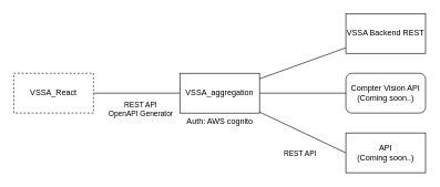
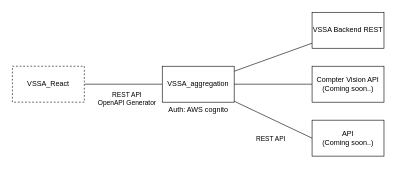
  <mxCell id="0" />
  <mxCell id="1" parent="0" />
  <mxCell id="2" style="rounded=1;orthogonalLoop=1;jettySize=auto;html=1;endArrow=none;endFill=0;" edge="1" parent="1" source="4" target="8"><mxGeometry relative="1" as="geometry" /></mxCell>
  <mxCell id="3" value="REST API&lt;br&gt;OpenAPI Generator" style="edgeLabel;html=1;align=center;verticalAlign=middle;resizable=0;points=[];" connectable="0" vertex="1" parent="2"><mxGeometry x="0.2" y="-4" relative="1" as="geometry"><mxPoint x="-8" y="20" as="offset" /></mxGeometry></mxCell>
  <mxCell id="4" value="VSSA_React" style="rounded=0;whiteSpace=wrap;html=1;dashed=1;" vertex="1" parent="1"><mxGeometry x="20" y="110" width="120" height="60" as="geometry" /></mxCell>
  <mxCell id="5" style="orthogonalLoop=1;jettySize=auto;html=1;endArrow=none;endFill=0;rounded=0;" edge="1" parent="1" source="12" target="8"><mxGeometry relative="1" as="geometry" /></mxCell>
  <mxCell id="6" value="REST API" style="edgeLabel;html=1;align=center;verticalAlign=middle;resizable=0;points=[];" connectable="0" vertex="1" parent="5"><mxGeometry x="-0.281" y="1" relative="1" as="geometry"><mxPoint x="-23" y="141" as="offset" /></mxGeometry></mxCell>
  <mxCell id="7" value="" style="group" connectable="0" vertex="1" parent="1"><mxGeometry x="270" y="110" width="120" height="88" as="geometry" /></mxCell>
  <mxCell id="8" value="VSSA_aggregation" style="rounded=0;whiteSpace=wrap;html=1;" vertex="1" parent="7"><mxGeometry width="120" height="60" as="geometry" /></mxCell>
  <mxCell id="9" value="Auth: AWS cognito" style="text;html=1;align=center;verticalAlign=middle;resizable=0;points=[];autosize=1;strokeColor=none;fillColor=none;" vertex="1" parent="7"><mxGeometry y="58" width="120" height="30" as="geometry" /></mxCell>
  <mxCell id="10" style="orthogonalLoop=1;jettySize=auto;html=1;entryX=0;entryY=0.5;entryDx=0;entryDy=0;endArrow=none;endFill=0;rounded=0;" edge="1" parent="1" source="8" target="13"><mxGeometry relative="1" as="geometry" /></mxCell>
  <mxCell id="11" value="" style="group" connectable="0" vertex="1" parent="1"><mxGeometry x="520" y="20" width="120" height="160" as="geometry" /></mxCell>
  <mxCell id="12" value="VSSA Backend REST" style="rounded=0;whiteSpace=wrap;html=1;" vertex="1" parent="11"><mxGeometry width="120" height="60" as="geometry" /></mxCell>
- <mxCell id="13" value="Compter Vision API&lt;br&gt;(Coming soon..)" style="whiteSpace=wrap;html=1;rounded=1;" vertex="1" parent="11"><mxGeometry y="90" width="120" height="60" as="geometry" /></mxCell>
+ <mxCell id="13" value="Compter Vision API&lt;br&gt;(Coming soon..)" style="rounded=0;whiteSpace=wrap;html=1;" vertex="1" parent="11"><mxGeometry y="90" width="120" height="60" as="geometry" /></mxCell>
  <mxCell id="14" value="API&lt;br&gt;(Coming soon..)" style="rounded=0;whiteSpace=wrap;html=1;" vertex="1" parent="1"><mxGeometry x="520" y="200" width="120" height="60" as="geometry" /></mxCell>
  <mxCell id="15" style="rounded=0;orthogonalLoop=1;jettySize=auto;html=1;entryX=0;entryY=0.5;entryDx=0;entryDy=0;endArrow=none;endFill=0;" edge="1" parent="1" source="8" target="14"><mxGeometry relative="1" as="geometry" /></mxCell>
